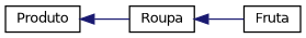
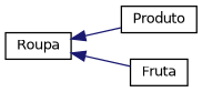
  digraph {
    rankdir=LR
    node [color=black fillcolor=white fontname=Helvetica fontsize=10 shape=record style=filled]
    edge [color=midnightblue dir=back fontname=Helvetica fontsize=10 labelfontname=Helvetica labelfontsize=10 style=solid]
    n1 [height=0.2 label=Produto width=0.4]
    n2 [height=0.2 label=Roupa width=0.4]
    n3 [height=0.2 label=Fruta width=0.4]
-   n1 -> n2
+   n2 -> n1
    n2 -> n3
  }
